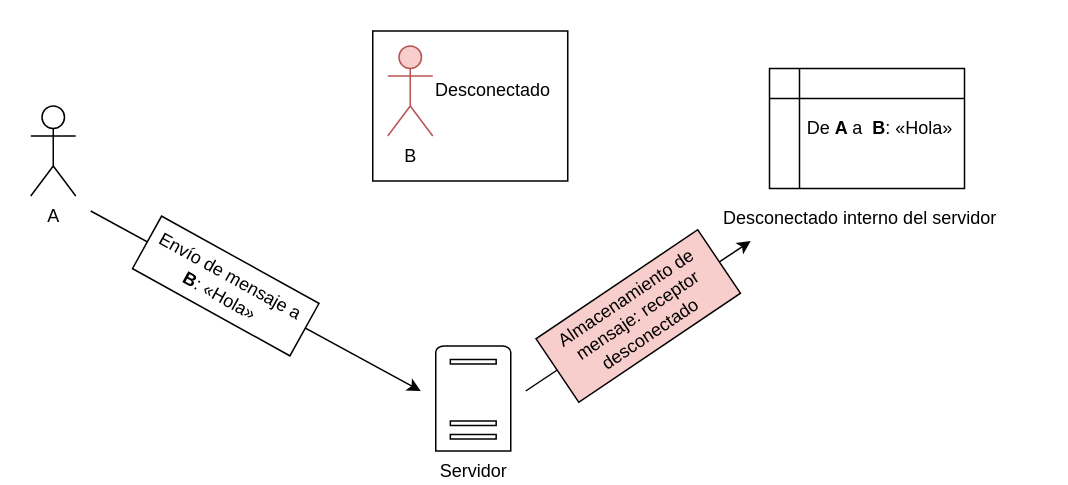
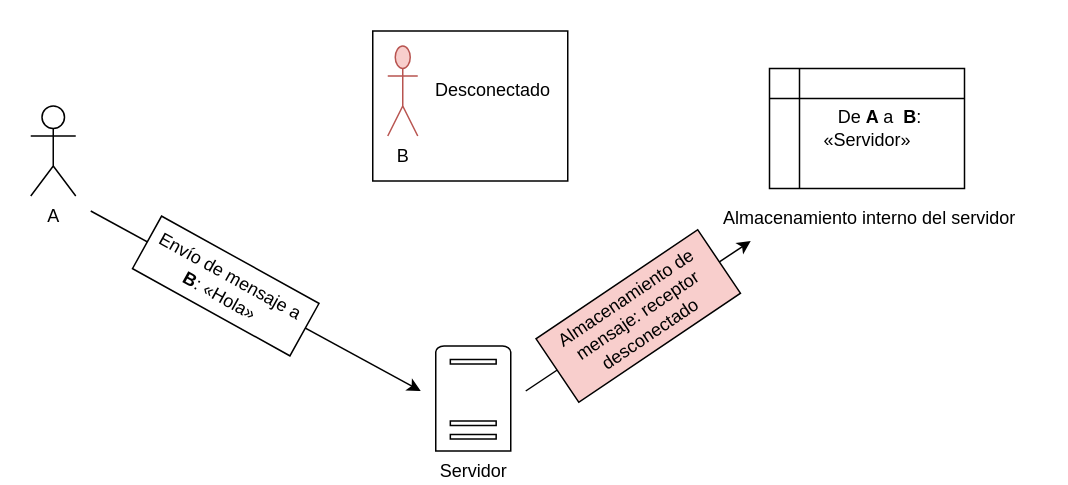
  <mxCell id="0" />
  <mxCell id="1" parent="0" />
  <mxCell id="2" value="A" style="shape=umlActor;verticalLabelPosition=bottom;labelBackgroundColor=none;verticalAlign=top;html=1;outlineConnect=0;" vertex="1" parent="1"><mxGeometry x="20" y="70" width="30" height="60" as="geometry" /></mxCell>
- <mxCell id="3" value="B" style="shape=umlActor;verticalLabelPosition=bottom;labelBackgroundColor=none;verticalAlign=top;html=1;outlineConnect=0;fillColor=#f8cecc;strokeColor=#b85450;" vertex="1" parent="1"><mxGeometry x="258" y="30" width="30" height="60" as="geometry" /></mxCell>
+ <mxCell id="3" value="B" style="shape=umlActor;verticalLabelPosition=bottom;labelBackgroundColor=none;verticalAlign=top;html=1;outlineConnect=0;fillColor=#f8cecc;strokeColor=#b85450;" vertex="1" parent="1"><mxGeometry x="258" y="30" width="20" height="60" as="geometry" /></mxCell>
  <mxCell id="4" value="" style="endArrow=classic;html=1;" edge="1" parent="1"><mxGeometry width="50" height="50" relative="1" as="geometry"><mxPoint x="60" y="140" as="sourcePoint" /><mxPoint x="280" y="260" as="targetPoint" /></mxGeometry></mxCell>
  <mxCell id="5" value="Servidor&lt;br&gt;" style="pointerEvents=1;shadow=0;dashed=0;html=1;strokeColor=#000000;labelPosition=center;verticalLabelPosition=bottom;verticalAlign=top;outlineConnect=0;align=center;shape=mxgraph.office.servers.server_generic;fillColor=none;labelBackgroundColor=#ffffff;fontColor=none;" vertex="1" parent="1"><mxGeometry x="290" y="230" width="50" height="70" as="geometry" /></mxCell>
  <mxCell id="6" value="Envío de mensaje a &lt;b&gt;B&lt;/b&gt;: «Hola»" style="rounded=0;whiteSpace=wrap;html=1;rotation=29;" vertex="1" parent="1"><mxGeometry x="90" y="170" width="120" height="40" as="geometry" /></mxCell>
  <mxCell id="7" value="Desconectado" style="text;html=1;resizable=0;points=[];autosize=1;align=left;verticalAlign=top;spacingTop=-4;" vertex="1" parent="1"><mxGeometry x="288" y="50" width="90" height="20" as="geometry" /></mxCell>
- <mxCell id="8" value="&amp;nbsp; &amp;nbsp; &amp;nbsp;De &lt;b&gt;A &lt;/b&gt;a&amp;nbsp;&lt;b&gt;&amp;nbsp;B&lt;/b&gt;: «Hola»" style="shape=internalStorage;whiteSpace=wrap;html=1;backgroundOutline=1;" vertex="1" parent="1"><mxGeometry x="512.5" y="45" width="130" height="80" as="geometry" /></mxCell>
+ <mxCell id="8" value="&amp;nbsp; &amp;nbsp; &amp;nbsp;De &lt;b&gt;A &lt;/b&gt;a&amp;nbsp;&lt;b&gt;&amp;nbsp;B&lt;/b&gt;: «Servidor»" style="shape=internalStorage;whiteSpace=wrap;html=1;backgroundOutline=1;" vertex="1" parent="1"><mxGeometry x="512.5" y="45" width="130" height="80" as="geometry" /></mxCell>
  <mxCell id="9" value="" style="rounded=0;whiteSpace=wrap;html=1;fillColor=none;" vertex="1" parent="1"><mxGeometry x="248" y="20" width="130" height="100" as="geometry" /></mxCell>
  <mxCell id="10" value="" style="endArrow=classic;html=1;" edge="1" parent="1"><mxGeometry width="50" height="50" relative="1" as="geometry"><mxPoint x="350" y="260" as="sourcePoint" /><mxPoint x="500" y="160" as="targetPoint" /></mxGeometry></mxCell>
- <mxCell id="11" value="Desconectado interno del servidor" style="text;html=1;resizable=0;points=[];autosize=1;align=left;verticalAlign=top;spacingTop=-4;" vertex="1" parent="1"><mxGeometry x="480" y="135" width="210" height="20" as="geometry" /></mxCell>
+ <mxCell id="11" value="Almacenamiento interno del servidor" style="text;html=1;resizable=0;points=[];autosize=1;align=left;verticalAlign=top;spacingTop=-4;" vertex="1" parent="1"><mxGeometry x="480" y="135" width="210" height="20" as="geometry" /></mxCell>
  <mxCell id="12" value="Almacenamiento de mensaje: receptor desconectado" style="rounded=0;whiteSpace=wrap;html=1;rotation=326;fillColor=#f8cecc;" vertex="1" parent="1"><mxGeometry x="360" y="184.5" width="130" height="51" as="geometry" /></mxCell>
